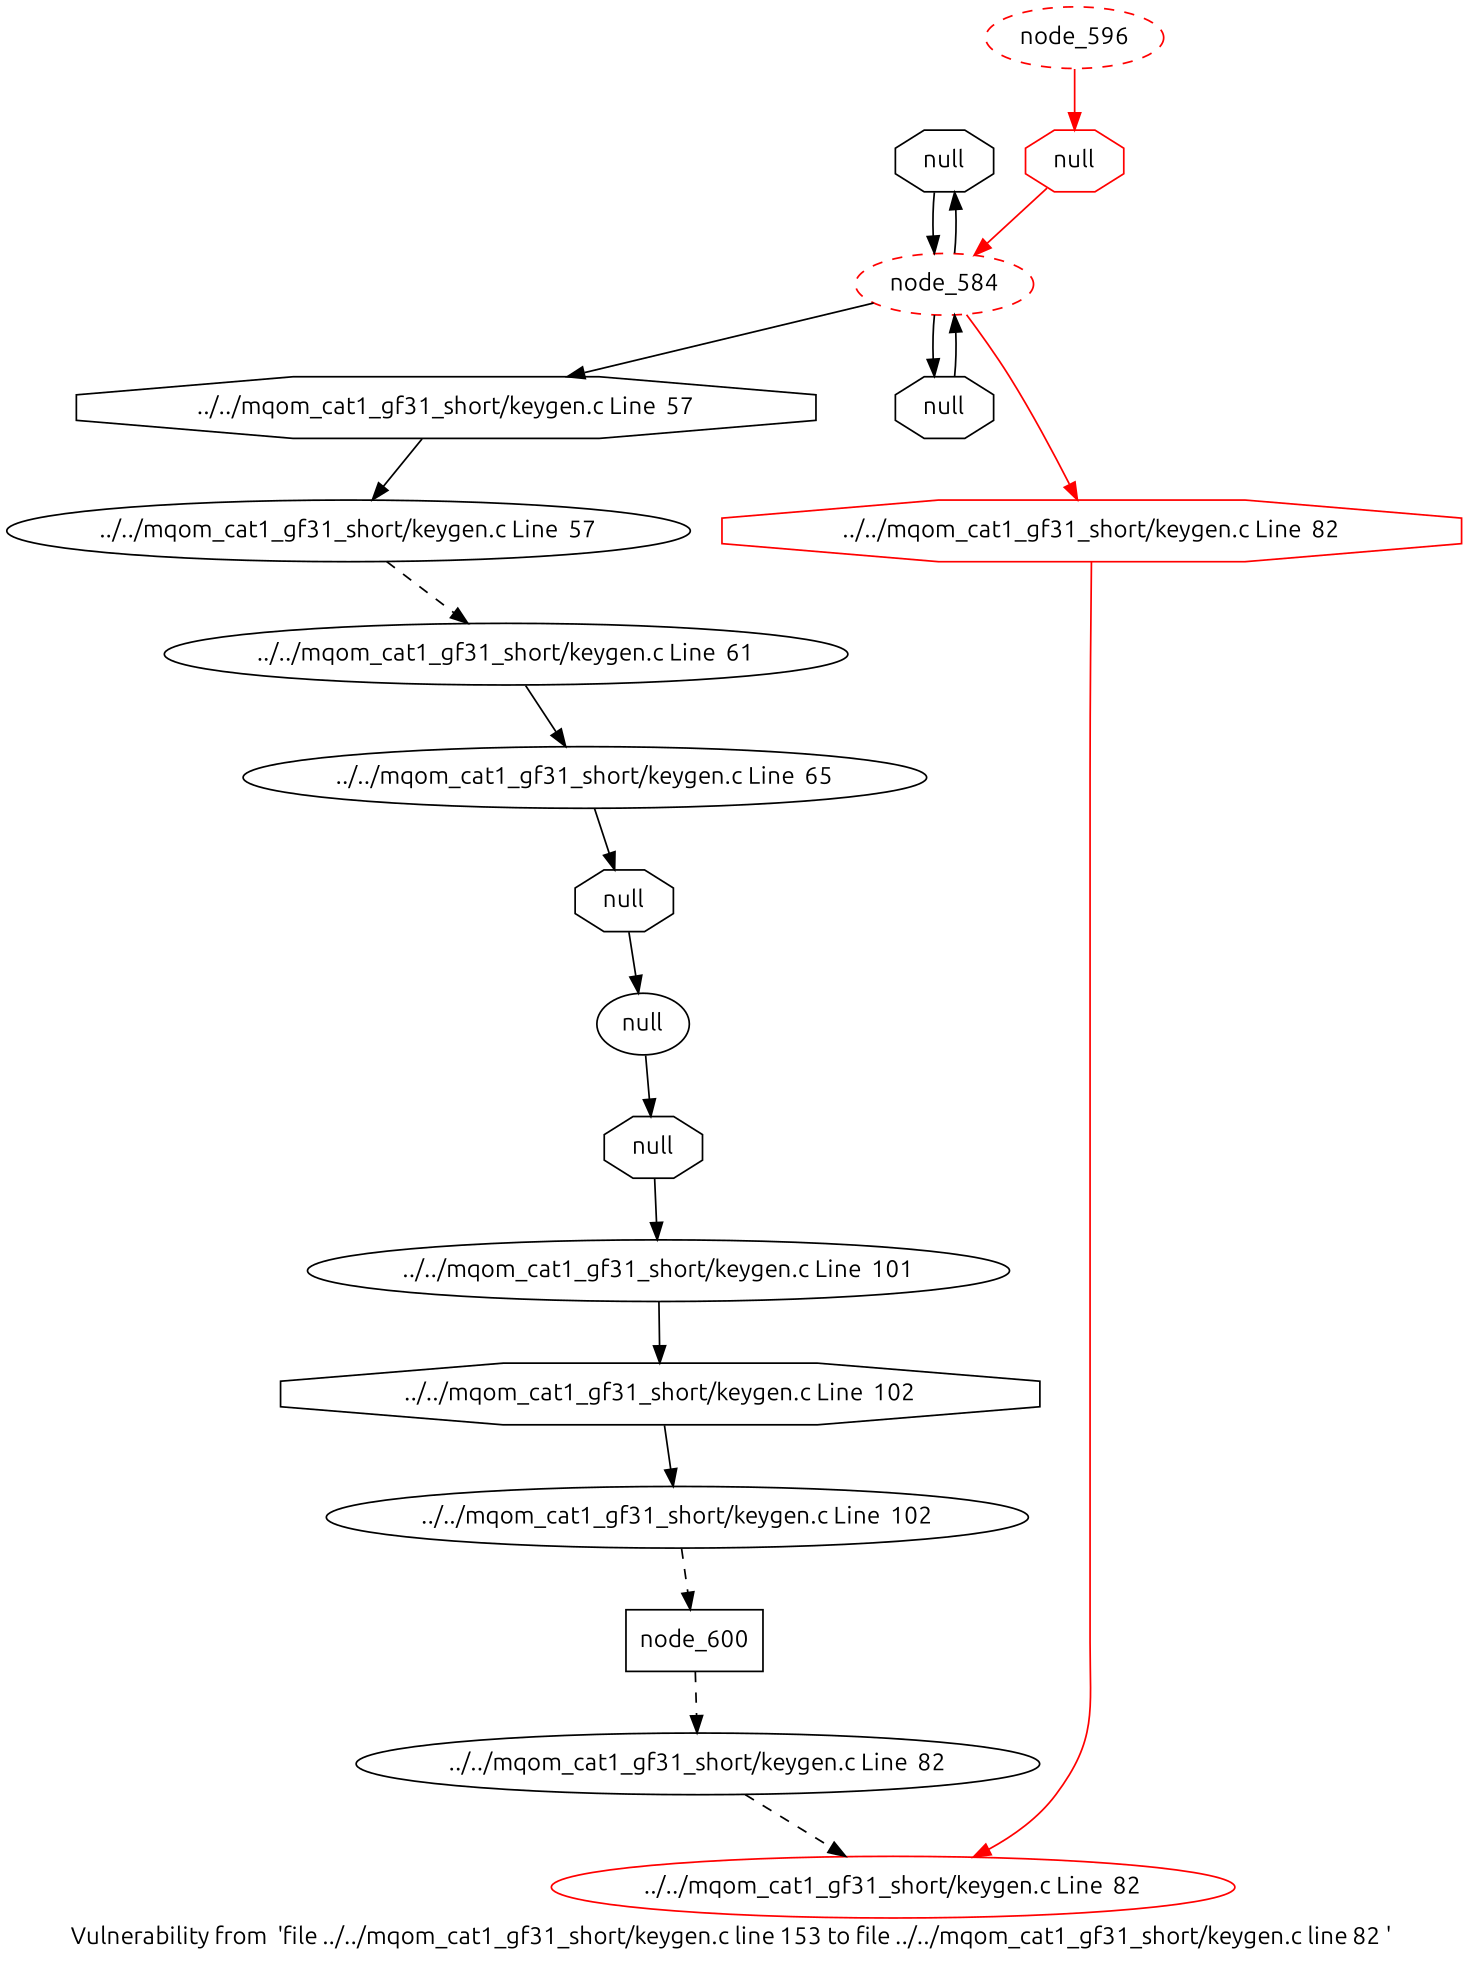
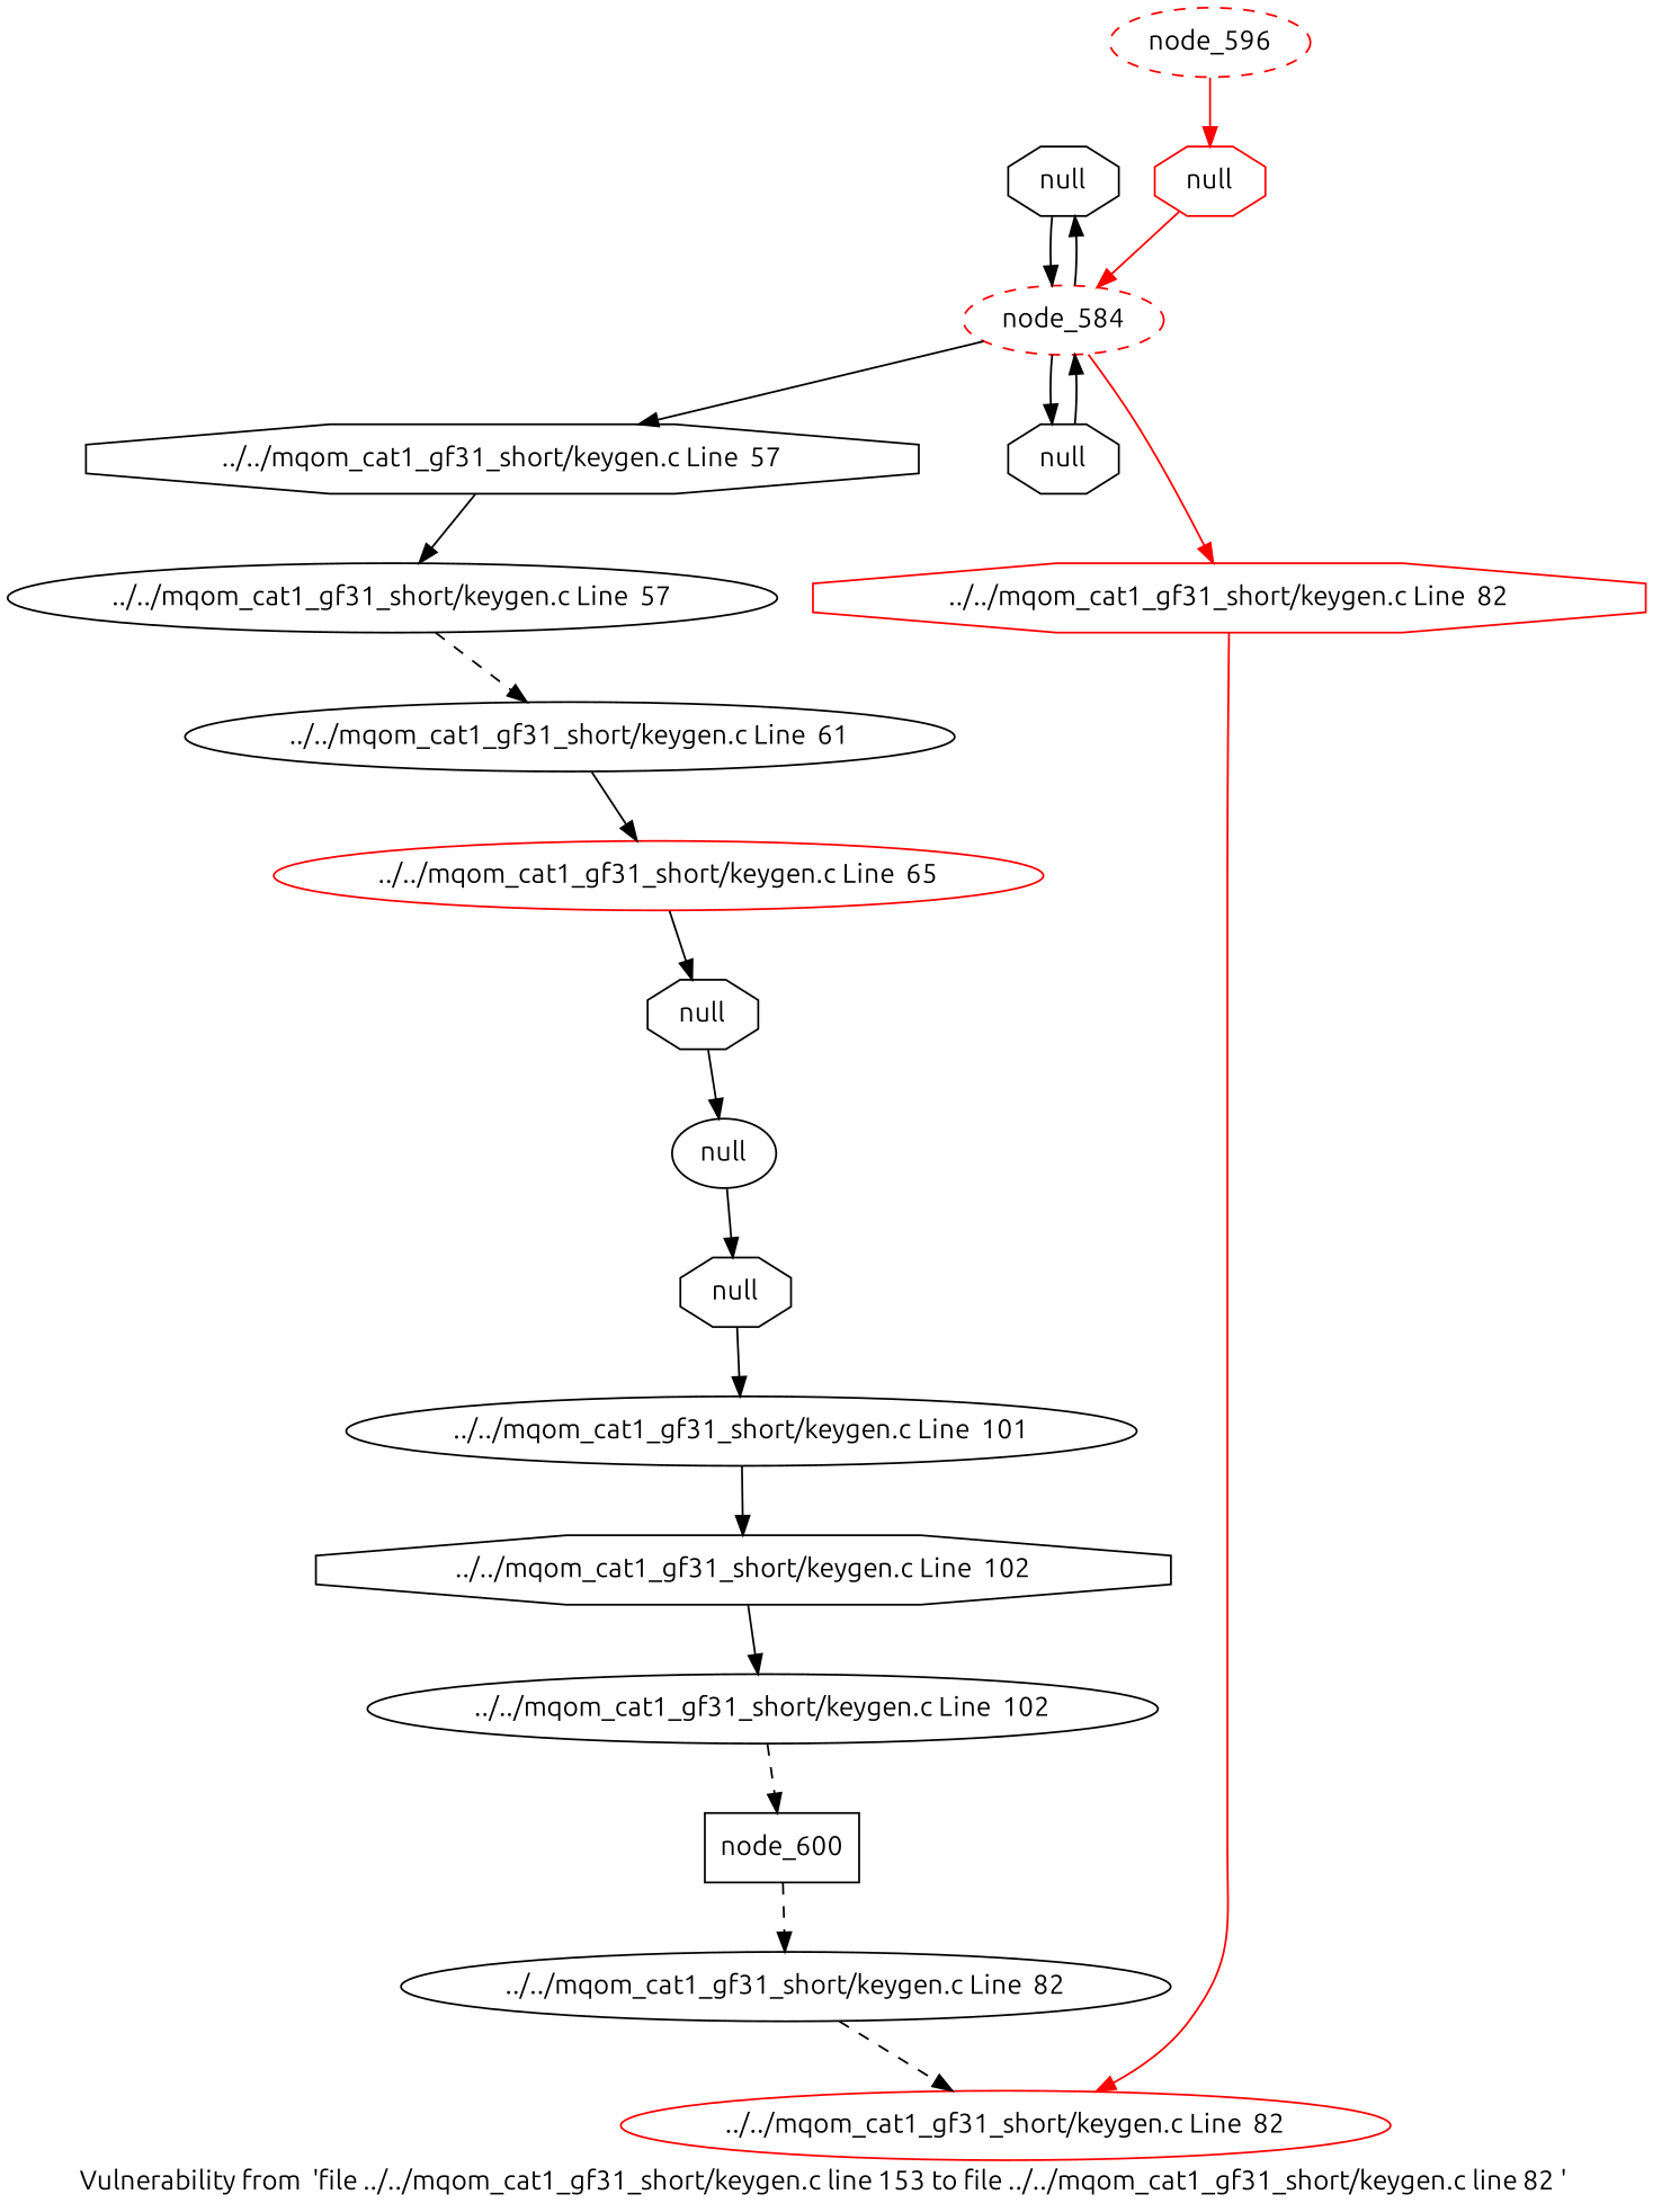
  digraph {
    fontname=Ubuntu
    label="Vulnerability from  'file ../../mqom_cat1_gf31_short/keygen.c line 153 to file ../../mqom_cat1_gf31_short/keygen.c line 82 ' "
    node [fontname=Ubuntu shape=ellipse style=solid]
    edge [fontname=Ubuntu]
    n1 [label=null shape=octagon]
    node_584 [color=red style=dashed]
    n3 [label="../../mqom_cat1_gf31_short/keygen.c Line  57" shape=octagon]
    n4 [label=null shape=octagon]
    n5 [color=red label="../../mqom_cat1_gf31_short/keygen.c Line  82" shape=octagon]
    n6 [label="../../mqom_cat1_gf31_short/keygen.c Line  57"]
    n7 [color=red label="../../mqom_cat1_gf31_short/keygen.c Line  82"]
    n8 [label=null shape=octagon]
    n9 [label="../../mqom_cat1_gf31_short/keygen.c Line  101"]
    n10 [label="../../mqom_cat1_gf31_short/keygen.c Line  102" shape=octagon]
    n11 [label="../../mqom_cat1_gf31_short/keygen.c Line  102"]
    node_600 [shape=box]
    n13 [label="../../mqom_cat1_gf31_short/keygen.c Line  82"]
    n14 [label=null shape=octagon]
    n15 [label=null]
-   n16 [label="../../mqom_cat1_gf31_short/keygen.c Line  65"]
+   n16 [label="../../mqom_cat1_gf31_short/keygen.c Line  65" color=red]
    n17 [label="../../mqom_cat1_gf31_short/keygen.c Line  61"]
    node_596 [color=red style=dashed]
    n19 [color=red label=null shape=octagon]
    n1 -> node_584
    node_584 -> n1
    node_584 -> n3
    node_584 -> n4
    node_584 -> n5 [color=red]
    n3 -> n6
    n4 -> node_584
    n5 -> n7 [color=red]
    n6 -> n17 [style=dashed]
    n8 -> n9
    n9 -> n10
    n10 -> n11
    n11 -> node_600 [style=dashed]
    node_600 -> n13 [style=dashed]
    n13 -> n7 [style=dashed]
    n14 -> n15
    n15 -> n8
    n16 -> n14
    n17 -> n16 [style=solid]
    node_596 -> n19 [color=red]
    n19 -> node_584 [color=red]
  }
